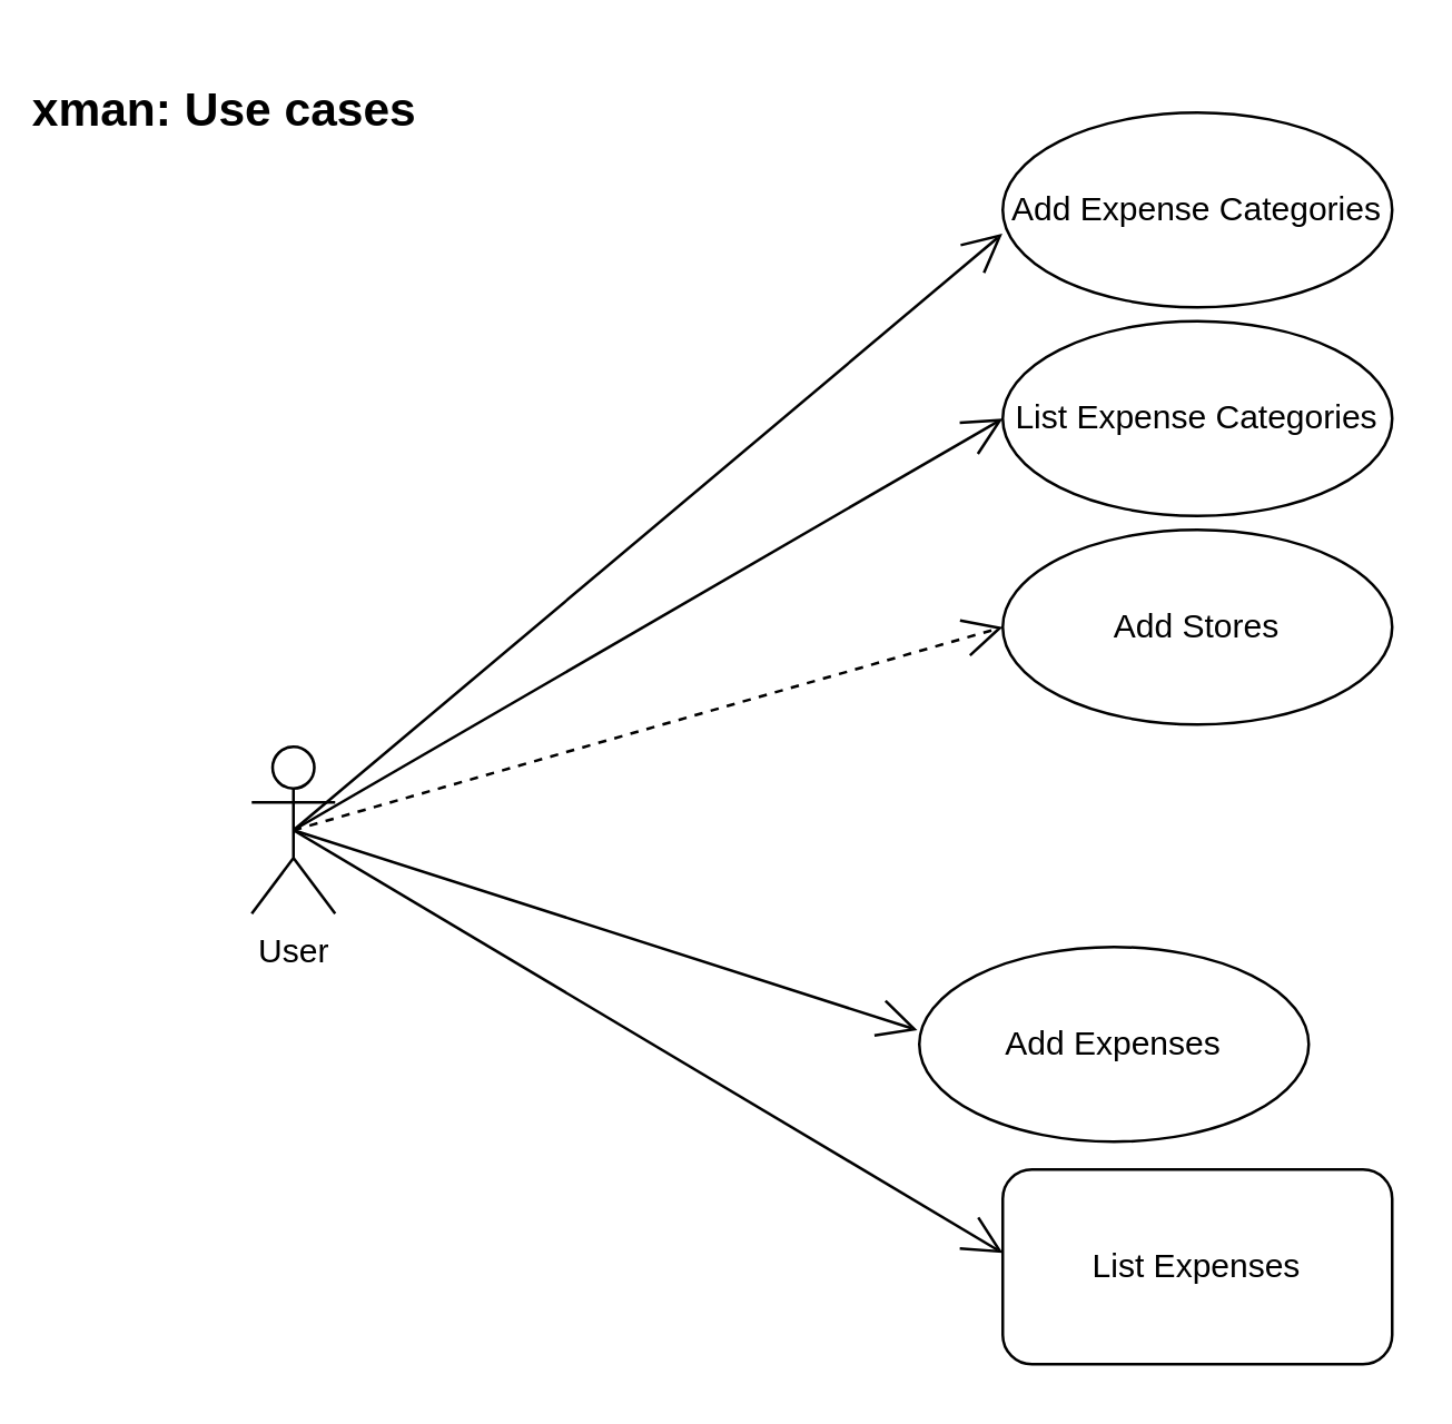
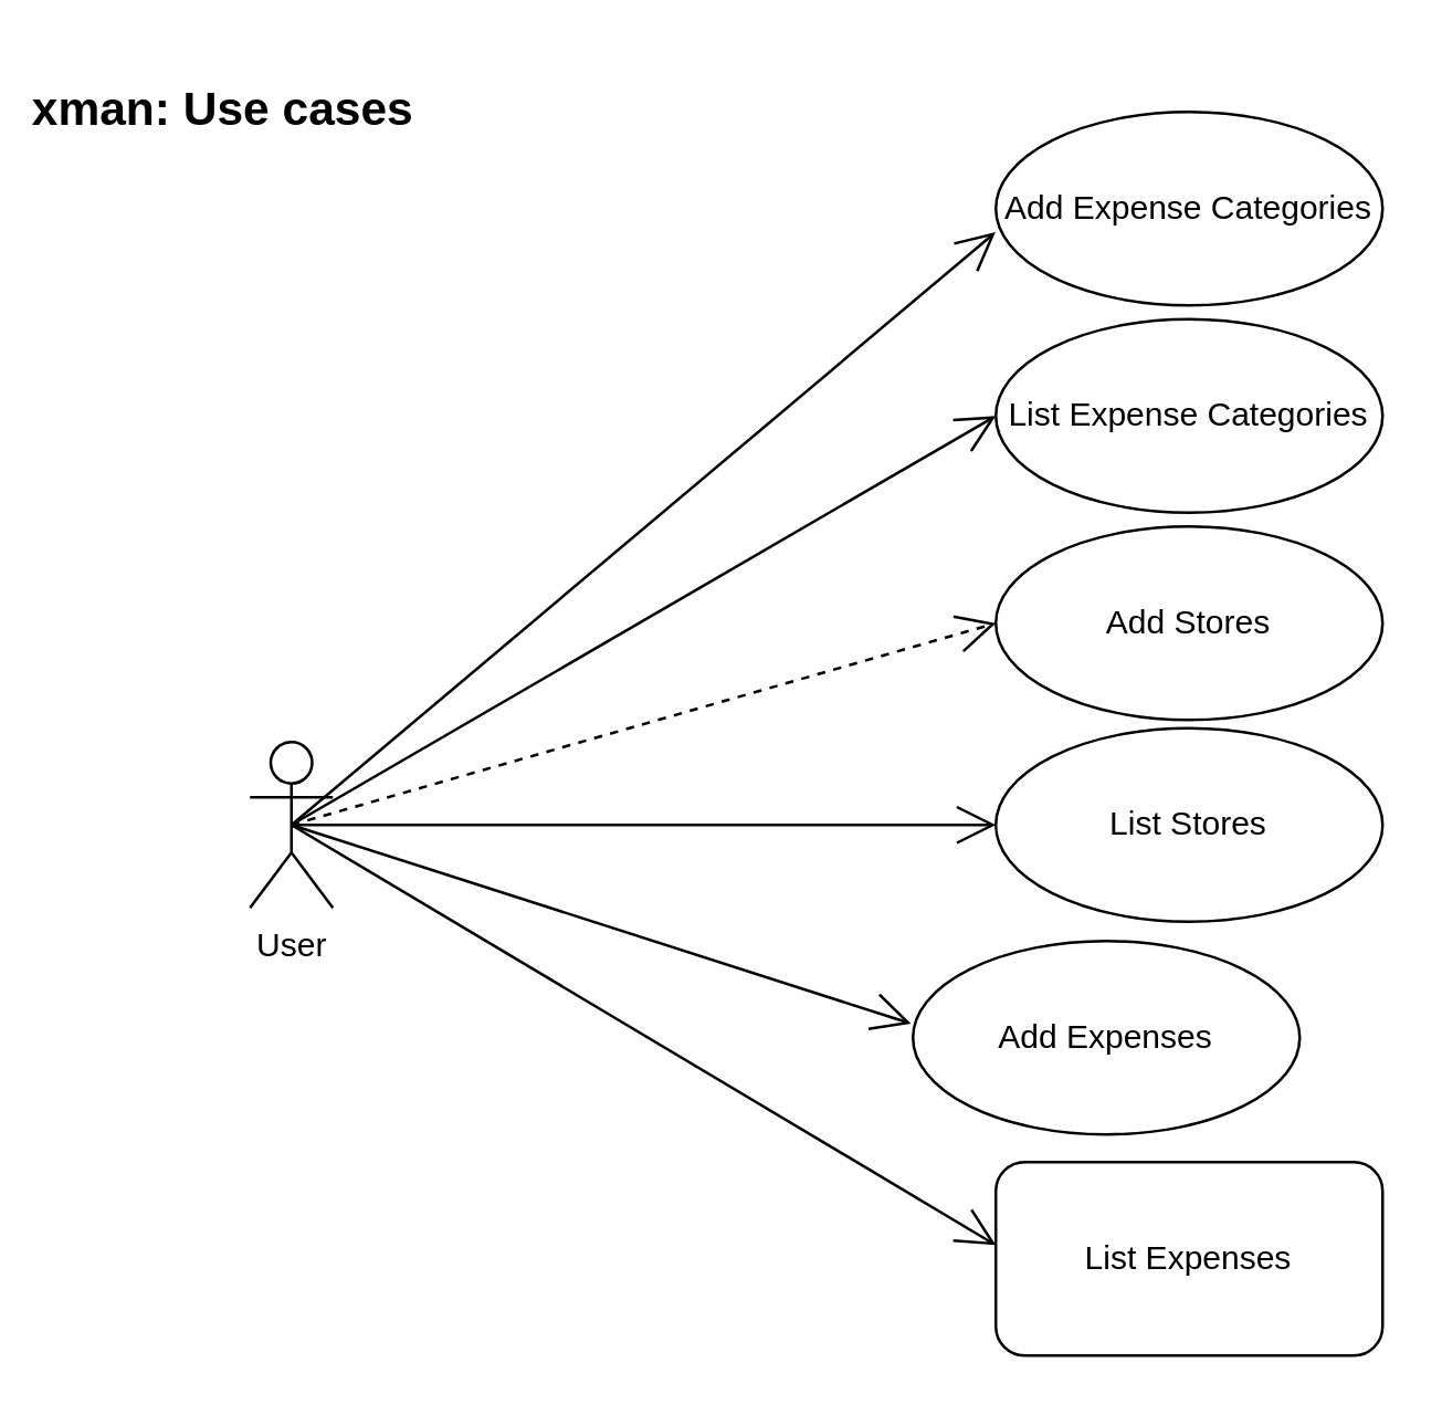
  <mxCell id="0" />
  <mxCell id="1" parent="0" />
  <mxCell id="2" value="User" style="shape=umlActor;verticalLabelPosition=bottom;verticalAlign=top;html=1;" vertex="1" parent="1"><mxGeometry x="90" y="268" width="30" height="60" as="geometry" /></mxCell>
  <mxCell id="3" value="Add Expense Categories" style="ellipse;whiteSpace=wrap;html=1;" vertex="1" parent="1"><mxGeometry x="360" y="40" width="140" height="70" as="geometry" /></mxCell>
  <mxCell id="4" value="" style="endArrow=open;endFill=1;endSize=12;html=1;exitX=0.5;exitY=0.5;exitDx=0;exitDy=0;exitPerimeter=0;entryX=-0.001;entryY=0.622;entryDx=0;entryDy=0;entryPerimeter=0;" edge="1" parent="1" source="2" target="3"><mxGeometry width="160" relative="1" as="geometry"><mxPoint x="150" y="140" as="sourcePoint" /><mxPoint x="310" y="140" as="targetPoint" /></mxGeometry></mxCell>
  <mxCell id="5" value="" style="endArrow=open;endFill=1;endSize=12;html=1;exitX=0.5;exitY=0.5;exitDx=0;exitDy=0;exitPerimeter=0;" edge="1" parent="1" source="2"><mxGeometry width="160" relative="1" as="geometry"><mxPoint x="120" y="160" as="sourcePoint" /><mxPoint x="360" y="150" as="targetPoint" /></mxGeometry></mxCell>
  <mxCell id="6" value="List Expense Categories" style="ellipse;whiteSpace=wrap;html=1;" vertex="1" parent="1"><mxGeometry x="360" y="115" width="140" height="70" as="geometry" /></mxCell>
  <mxCell id="7" value="Add Stores" style="ellipse;whiteSpace=wrap;html=1;" vertex="1" parent="1"><mxGeometry x="360" y="190" width="140" height="70" as="geometry" /></mxCell>
+ <mxCell id="8" value="List Stores" style="ellipse;whiteSpace=wrap;html=1;" vertex="1" parent="1"><mxGeometry x="360" y="263" width="140" height="70" as="geometry" /></mxCell>
  <mxCell id="9" value="Add Expenses" style="ellipse;whiteSpace=wrap;html=1;" vertex="1" parent="1"><mxGeometry x="330" y="340" width="140" height="70" as="geometry" /></mxCell>
  <mxCell id="10" value="List Expenses" style="whiteSpace=wrap;html=1;rounded=1;" vertex="1" parent="1"><mxGeometry x="360" y="420" width="140" height="70" as="geometry" /></mxCell>
  <mxCell id="11" value="" style="endArrow=open;endFill=1;endSize=12;html=1;entryX=0;entryY=0.5;entryDx=0;entryDy=0;exitX=0.5;exitY=0.5;exitDx=0;exitDy=0;exitPerimeter=0;dashed=1;" edge="1" parent="1" source="2" target="7"><mxGeometry width="160" relative="1" as="geometry"><mxPoint x="130" y="290" as="sourcePoint" /><mxPoint x="320" y="290" as="targetPoint" /></mxGeometry></mxCell>
+ <mxCell id="12" value="" style="endArrow=open;endFill=1;endSize=12;html=1;exitX=0.5;exitY=0.5;exitDx=0;exitDy=0;exitPerimeter=0;" edge="1" parent="1" source="2" target="8"><mxGeometry width="160" relative="1" as="geometry"><mxPoint x="130" y="290" as="sourcePoint" /><mxPoint x="310" y="290" as="targetPoint" /></mxGeometry></mxCell>
  <mxCell id="13" value="" style="endArrow=open;endFill=1;endSize=12;html=1;exitX=0.5;exitY=0.5;exitDx=0;exitDy=0;exitPerimeter=0;entryX=-0.005;entryY=0.427;entryDx=0;entryDy=0;entryPerimeter=0;" edge="1" parent="1" source="2" target="9"><mxGeometry width="160" relative="1" as="geometry"><mxPoint x="180" y="330" as="sourcePoint" /><mxPoint x="340" y="330" as="targetPoint" /></mxGeometry></mxCell>
  <mxCell id="14" value="" style="endArrow=open;endFill=1;endSize=12;html=1;entryX=0;entryY=0.429;entryDx=0;entryDy=0;entryPerimeter=0;exitX=0.5;exitY=0.5;exitDx=0;exitDy=0;exitPerimeter=0;" edge="1" parent="1" source="2" target="10"><mxGeometry width="160" relative="1" as="geometry"><mxPoint x="130" y="290" as="sourcePoint" /><mxPoint x="340" y="380" as="targetPoint" /></mxGeometry></mxCell>
  <mxCell id="15" value="xman: Use cases" style="text;strokeColor=none;fillColor=none;html=1;fontSize=17;fontStyle=1;verticalAlign=middle;align=center;" vertex="1" parent="1"><mxGeometry x="20" y="20" width="120" height="40" as="geometry" /></mxCell>
